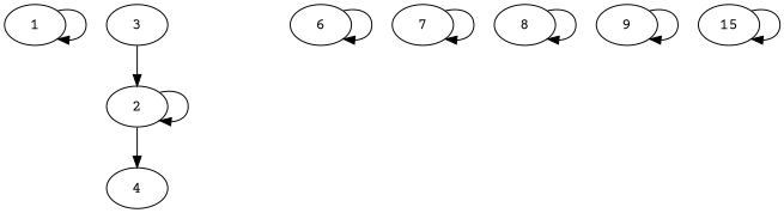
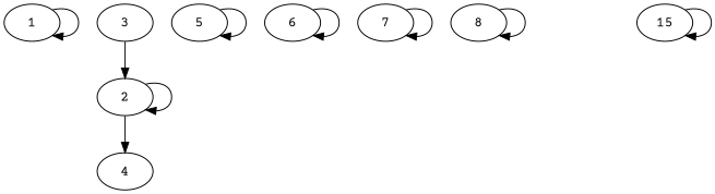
  digraph {
    fontname="Courier Prime"
    node [fontname="Courier Prime"]
    edge [fontname="Courier Prime"]
    1
    2
    4
    3
+   5
    6
    7
    8
-   9
    n10 [label=15]
    1 -> 1
    2 -> 2
    2 -> 4
    3 -> 2
+   5 -> 5
    6 -> 6
    7 -> 7
    8 -> 8
-   9 -> 9
    n10 -> n10
  }
